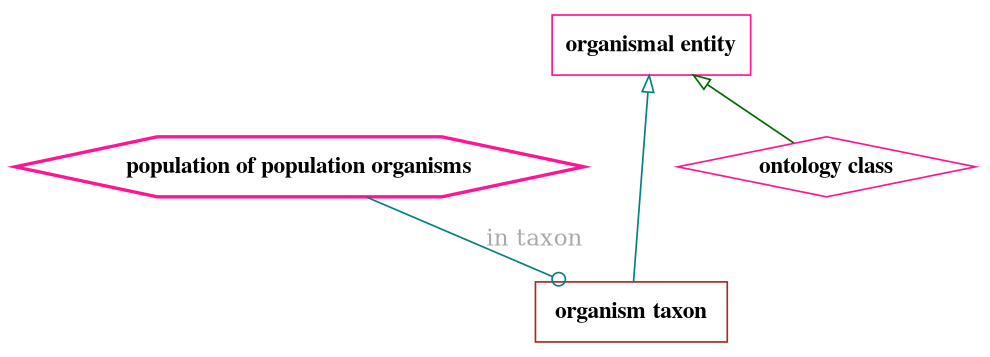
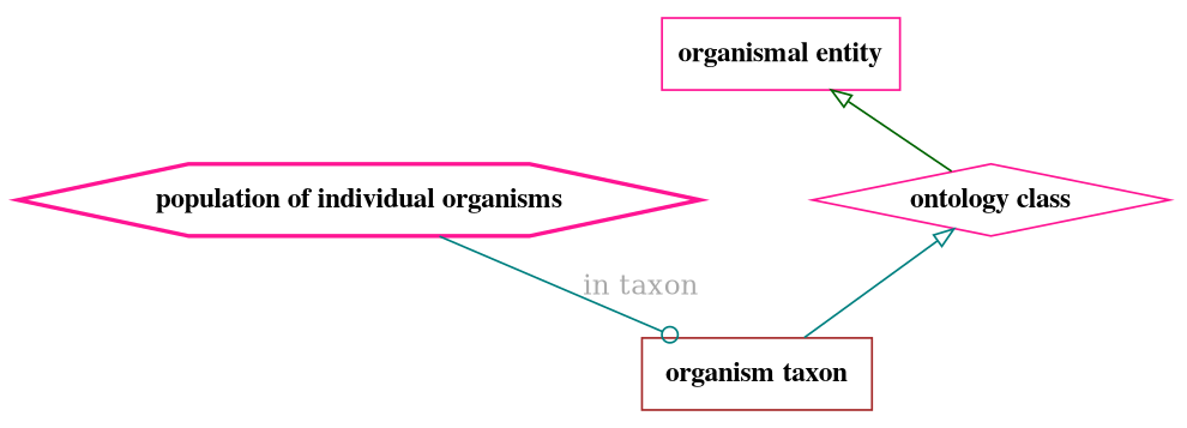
  digraph {
    fontsize=32
    penwidth=5
    node [color=deeppink fontname="times bold" shape=box]
    edge [color=teal fontcolor=darkgray arrowtail=onormal dir=back]
-   n1 [label="population of population organisms" shape=hexagon style=bold]
+   n1 [label=" population of individual organisms " shape=hexagon style=bold]
    n2 [color=brown label=" organism taxon " style=solid]
    "ontology class" [shape=diamond]
    "organismal entity"
    n1 -> n2 [arrowhead=odot label="in taxon" arrowtail="" dir=""]
-   "organismal entity" -> n2
+   "ontology class" -> n2
    "organismal entity" -> "ontology class" [color=darkgreen]
  }
